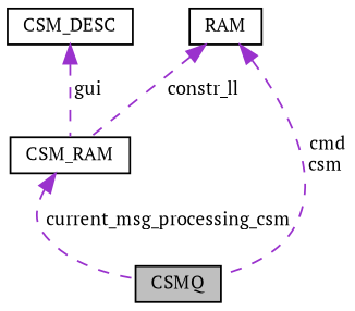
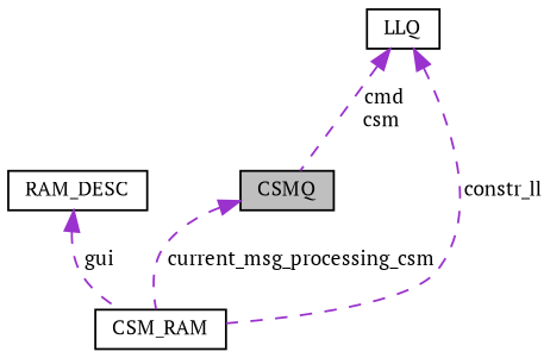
  digraph {
    fontname="PT Serif"
    node [color=black fillcolor=white fontname="PT Serif" fontsize=10 shape=record style=filled]
    edge [color=darkorchid3 dir=back fontname="PT Serif" fontsize=10 labelfontname=Helvetica labelfontsize=10 style=dashed]
    n1 [fillcolor=grey75 fontcolor=black height=0.2 label=CSMQ width=0.4]
    n2 [height=0.2 label=CSM_RAM width=0.4]
-   n3 [height=0.2 label=CSM_DESC width=0.4]
-   n4 [height=0.2 label=RAM width=0.4]
-   n2 -> n1 [label=" current_msg_processing_csm"]
+   n3 [height=0.2 label=RAM_DESC width=0.4]
+   n4 [height=0.2 label=LLQ width=0.4]
+   n1 -> n2 [label=" current_msg_processing_csm"]
    n3 -> n2 [label=" gui"]
    n4 -> n1 [label=" cmd\ncsm"]
    n4 -> n2 [label=" constr_ll"]
  }
